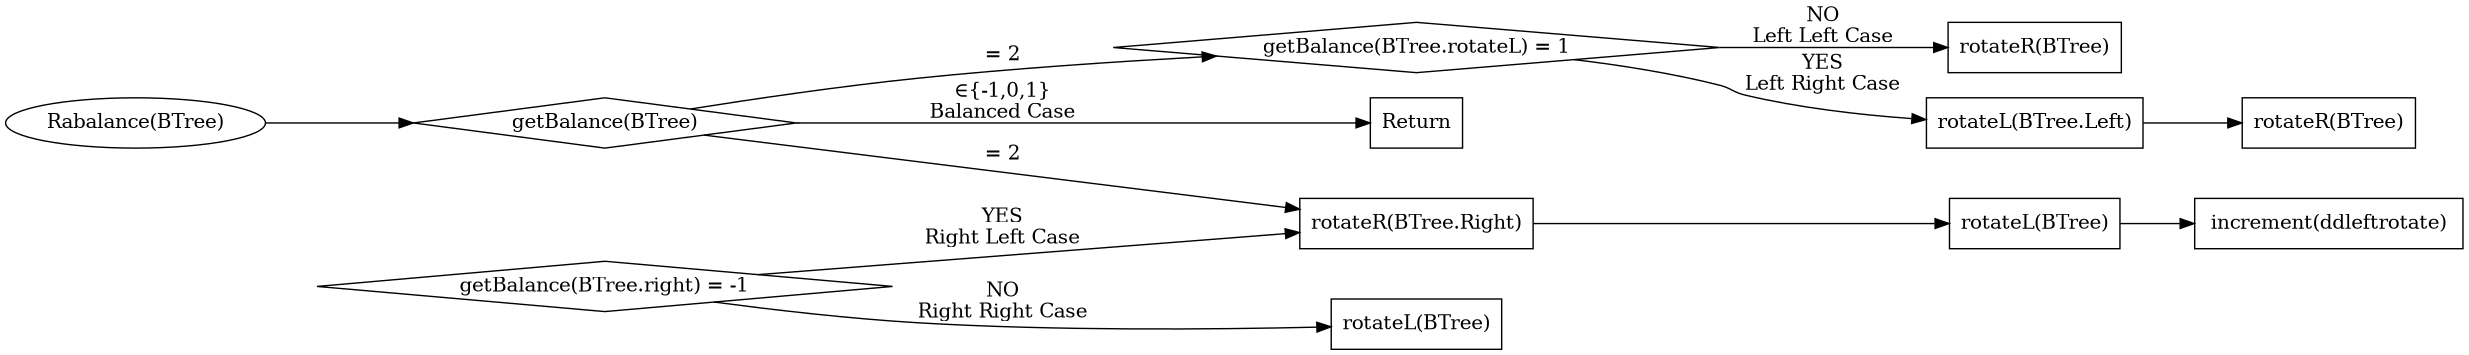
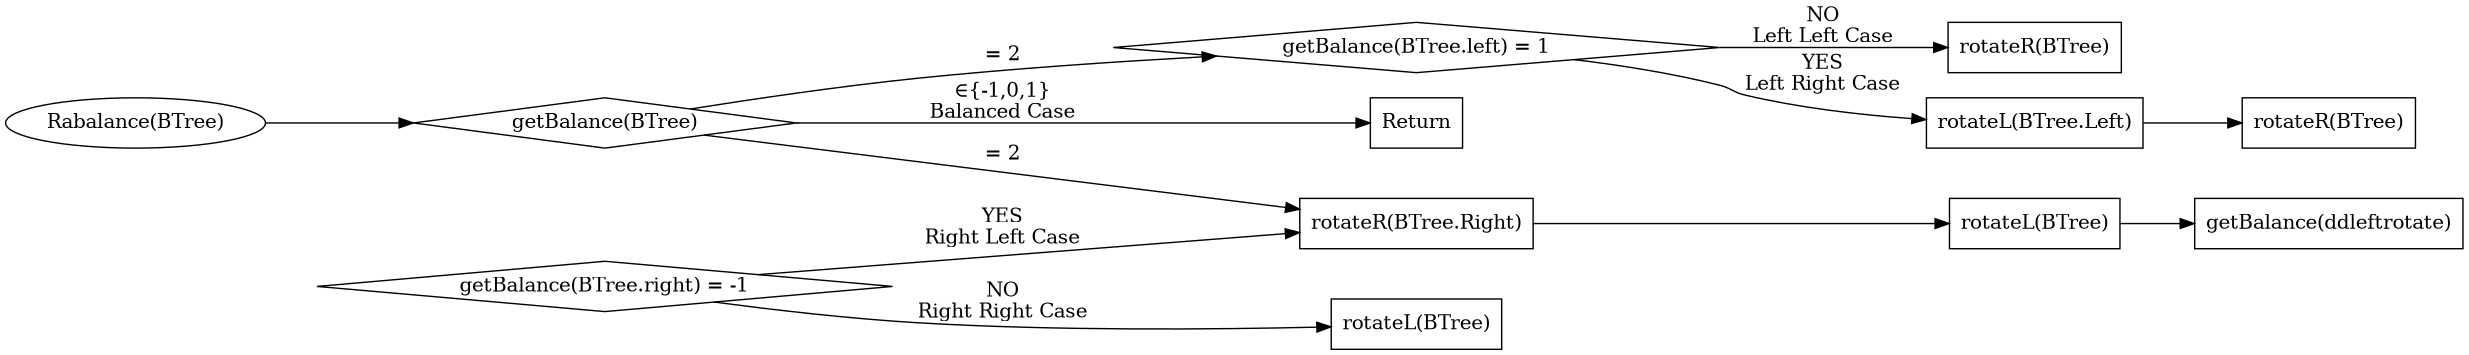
  digraph {
    rankdir=LR
    node [shape=box]
    n1 [label="Rabalance(BTree)" shape=ellipse]
    n2 [label="getBalance(BTree)" shape=diamond]
-   n3 [label="getBalance(BTree.rotateL) = 1" shape=diamond]
+   n3 [label="getBalance(BTree.left) = 1" shape=diamond]
    Return
    n5 [label="rotateR(BTree.Right)"]
    n6 [label="rotateR(BTree)"]
    n7 [label="rotateL(BTree.Left)"]
    n8 [label="getBalance(BTree.right) = -1" shape=diamond]
    n9 [label="rotateL(BTree)"]
    "rotateR(BTree)"
    "rotateL(BTree)"
-   "increment(ddleftrotate)"
+   "increment(ddleftrotate)" [label="getBalance(ddleftrotate)"]
    n1 -> n2
    n2 -> n3 [label="= 2"]
    n2 -> Return [label="∈{-1,0,1}\nBalanced Case"]
    n2 -> n5 [label="= 2"]
    n3 -> n6 [label="NO\nLeft Left Case"]
    n3 -> n7 [label="YES\nLeft Right Case"]
    n5 -> "rotateL(BTree)"
    n7 -> "rotateR(BTree)"
    n8 -> n5 [label="YES\nRight Left Case"]
    n8 -> n9 [label="NO\nRight Right Case"]
    "rotateL(BTree)" -> "increment(ddleftrotate)"
  }
